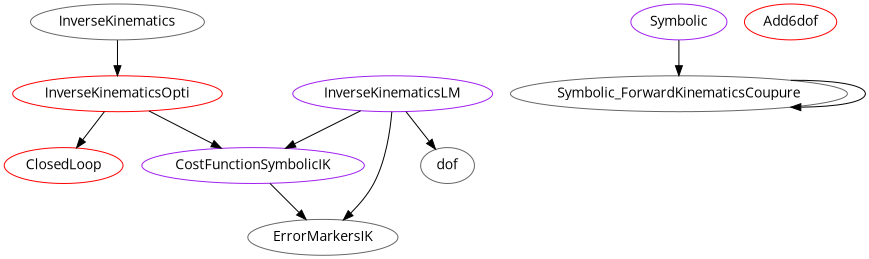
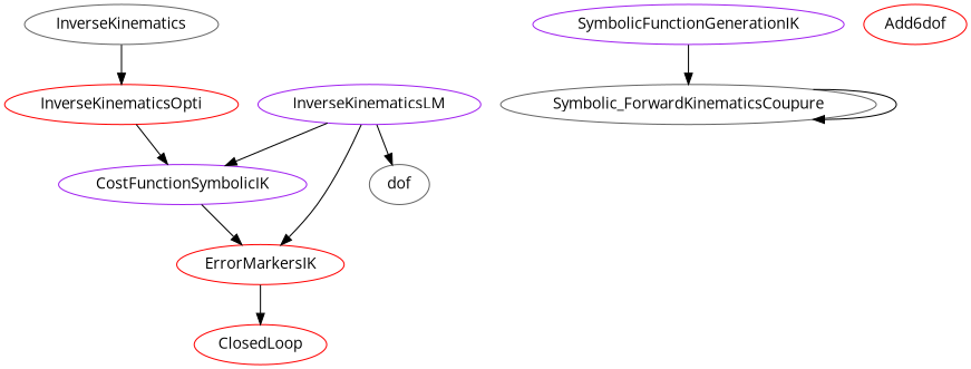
  digraph {
    fontname="Open Sans"
    node [color=red fontname="Open Sans"]
    edge [fontname="Open Sans"]
    InverseKinematics [color=gray40]
    InverseKinematicsOpti
    InverseKinematicsLM [color=purple]
    CostFunctionSymbolicIK [color=purple]
-   ErrorMarkersIK [color=gray40]
+   ErrorMarkersIK
    n6 [color=gray40 label=dof]
    ClosedLoop
-   SymbolicFunctionGenerationIK [color=purple label=Symbolic]
+   SymbolicFunctionGenerationIK [color=purple]
    Symbolic_ForwardKinematicsCoupure [color=gray40]
    Add6dof
    InverseKinematics -> InverseKinematicsOpti
    InverseKinematicsOpti -> CostFunctionSymbolicIK
-   InverseKinematicsOpti -> ClosedLoop
+   ErrorMarkersIK -> ClosedLoop
    InverseKinematicsLM -> CostFunctionSymbolicIK
    InverseKinematicsLM -> ErrorMarkersIK
    InverseKinematicsLM -> n6
    CostFunctionSymbolicIK -> ErrorMarkersIK
    SymbolicFunctionGenerationIK -> Symbolic_ForwardKinematicsCoupure
    Symbolic_ForwardKinematicsCoupure -> Symbolic_ForwardKinematicsCoupure
  }
